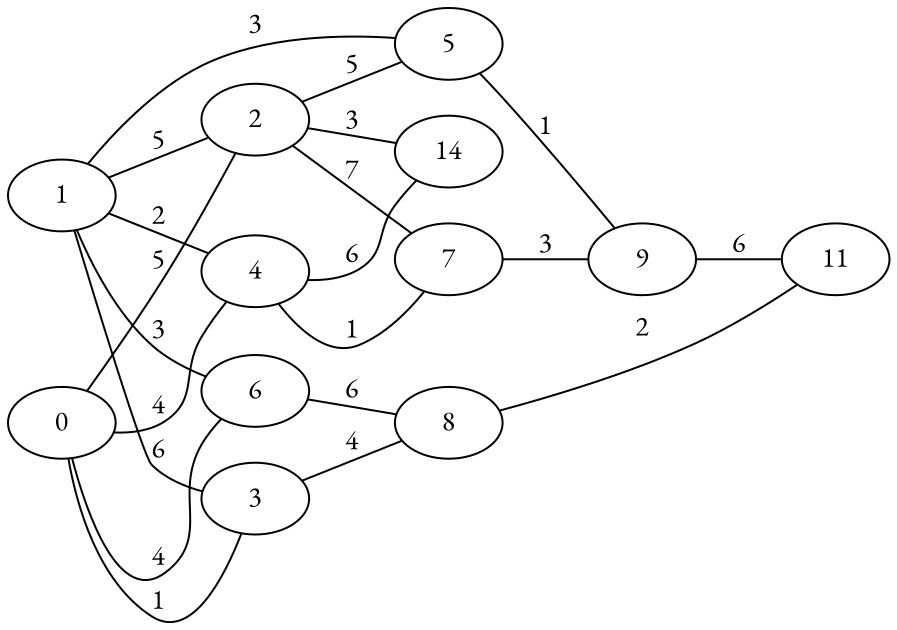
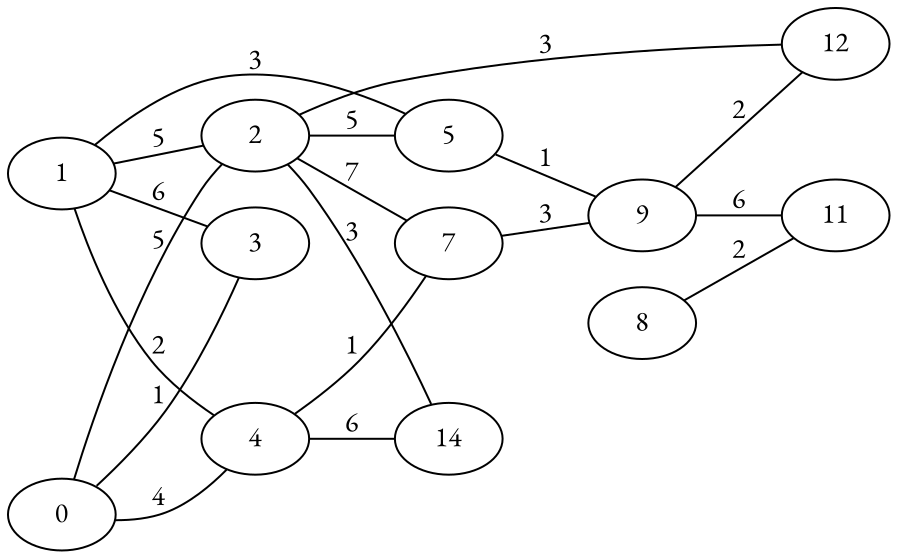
  graph {
    fontname="EB Garamond"
    rankdir=LR
    node [fontname="EB Garamond" habit=8 x=3 y=5]
    edge [fontname="EB Garamond" weight=3]
    0 [habit=9 x=7 y=3]
    2 [habit=3 y=4]
    3 [habit=9 x=9 y=4]
    4 [habit=7 x=4 y=3]
-   6 [base=2 habit=10 x=9]
    5 [x=5 y=7]
    7 [base=1 x=2]
    n8 [habit=2 label=14 x=1 y=1]
+   12 [habit=6 x=1 y=7]
    8 [habit=6 x=10 y=8]
    1 [habit=4 x=6]
    9 [habit=1 y=9]
    11 [x=8 y=10]
    0 -- 2 [label=5 weight=2]
    0 -- 3 [label=1 weight=1]
    0 -- 4 [label=4 weight=4]
-   0 -- 6 [label=4 weight=4]
    2 -- 5 [label=5 weight=5]
    2 -- 7 [label=7 weight=7]
    2 -- n8 [label=3]
-   3 -- 8 [label=4 weight=4]
+   2 -- 12 [label=3]
    4 -- 7 [label=1 weight=1]
    4 -- n8 [label=6 weight=6]
-   6 -- 8 [label=6 weight=6]
    5 -- 9 [label=1 weight=1]
    7 -- 9 [label=3]
    8 -- 11 [label=2 weight=2]
    1 -- 2 [label=5 weight=5]
    1 -- 3 [label=6 weight=6]
    1 -- 4 [label=2 weight=2]
-   1 -- 6 [label=3]
    1 -- 5 [label=3]
+   9 -- 12 [label=2 weight=2]
    9 -- 11 [label=6 weight=6]
  }
